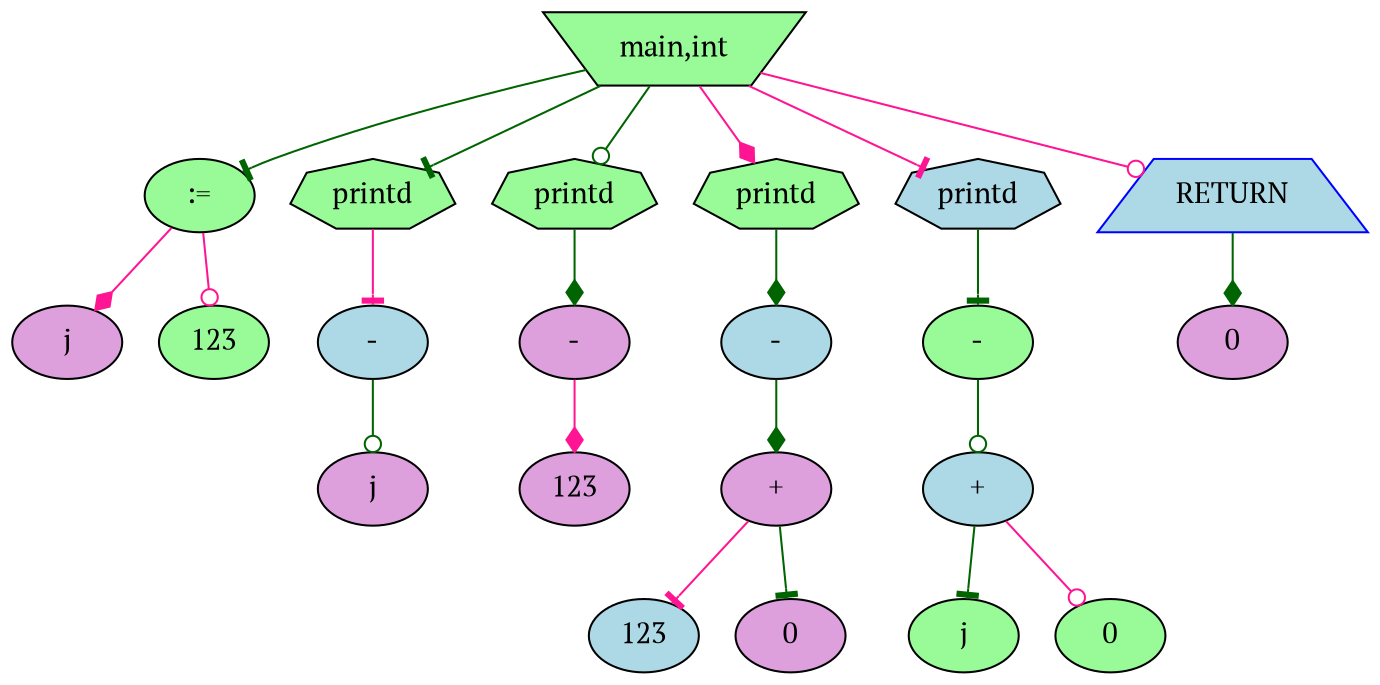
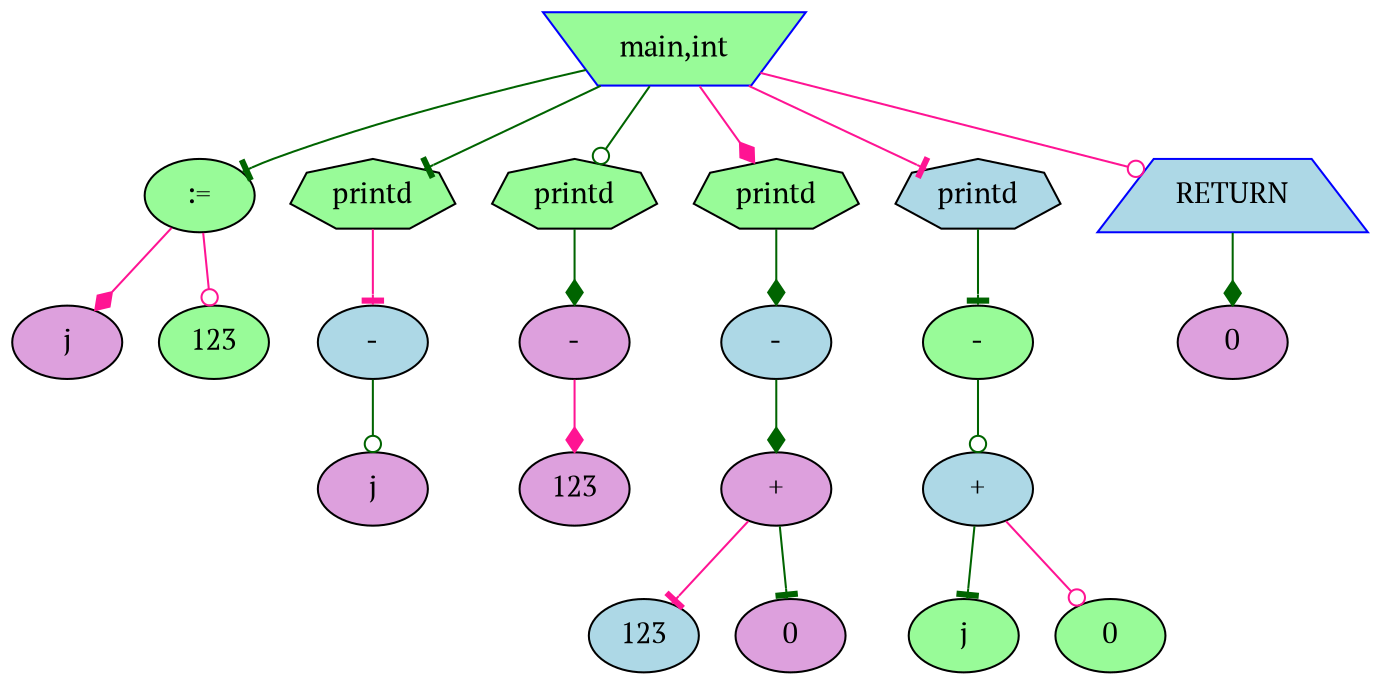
  digraph {
    fontname="PT Serif"
    node [style=filled fillcolor=palegreen fontname="PT Serif"]
    edge [color=darkgreen arrowhead=tee fontname="PT Serif"]
-   n1 [color=black label="main,int" shape=invtrapezium]
+   n1 [color=blue label="main,int" shape=invtrapezium]
    n2 [label=":="]
    n3 [label=printd shape=septagon]
    n4 [label=printd shape=septagon]
    n5 [label=printd shape=septagon]
    n6 [label=printd shape=septagon fillcolor=lightblue]
    n7 [color=blue label=RETURN shape=trapezium fillcolor=lightblue]
    n8 [label=j fillcolor=plum]
    n9 [label=123]
    n10 [label="-" fillcolor=lightblue]
    n11 [label=j fillcolor=plum]
    n12 [label="-" fillcolor=plum]
    n13 [label=123 fillcolor=plum]
    n14 [label="-" fillcolor=lightblue]
    n15 [label="+" fillcolor=plum]
    n16 [label=123 fillcolor=lightblue]
    n17 [label=0 fillcolor=plum]
    n18 [label="-"]
    n19 [label="+" fillcolor=lightblue]
    n20 [label=j]
    n21 [label=0]
    n22 [label=0 fillcolor=plum]
    n1 -> n2
    n1 -> n3
    n1 -> n4 [arrowhead=odot]
    n1 -> n5 [color=deeppink arrowhead=diamond]
    n1 -> n6 [color=deeppink]
    n1 -> n7 [color=deeppink arrowhead=odot]
    n2 -> n8 [color=deeppink arrowhead=diamond]
    n2 -> n9 [color=deeppink arrowhead=odot]
    n3 -> n10 [color=deeppink]
    n4 -> n12 [arrowhead=diamond]
    n5 -> n14 [arrowhead=diamond]
    n6 -> n18
    n7 -> n22 [arrowhead=diamond]
    n10 -> n11 [arrowhead=odot]
    n12 -> n13 [color=deeppink arrowhead=diamond]
    n14 -> n15 [arrowhead=diamond]
    n15 -> n16 [color=deeppink]
    n15 -> n17
    n18 -> n19 [arrowhead=odot]
    n19 -> n20
    n19 -> n21 [color=deeppink arrowhead=odot]
  }
